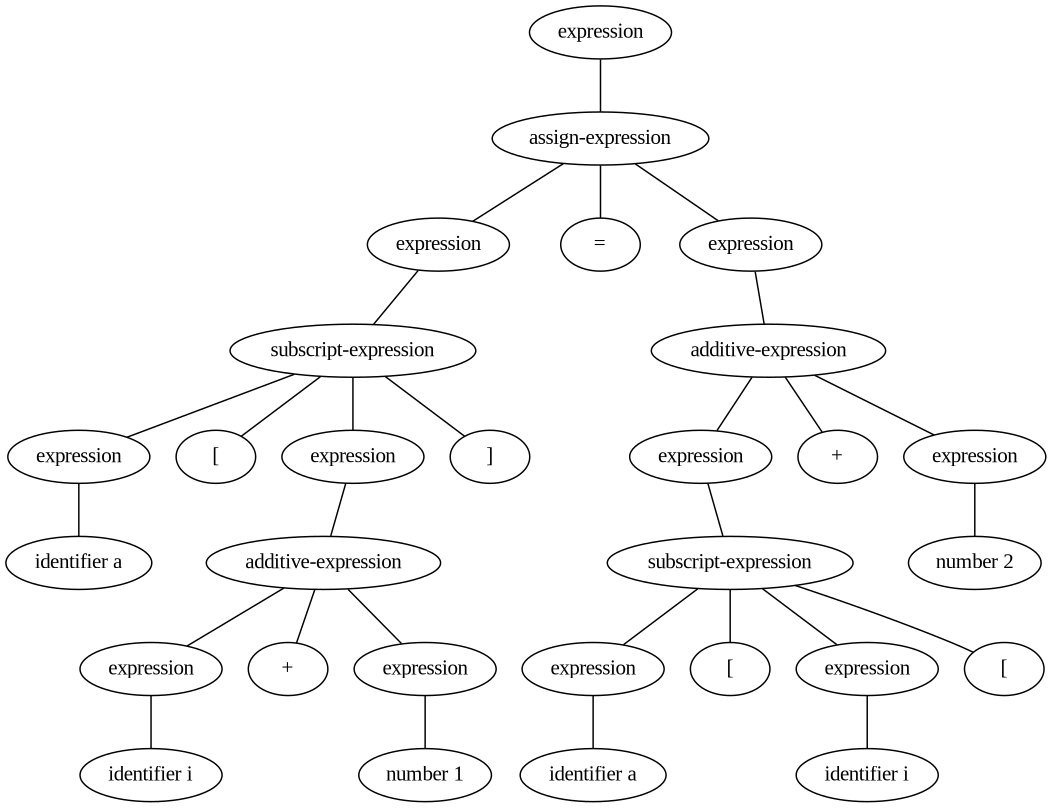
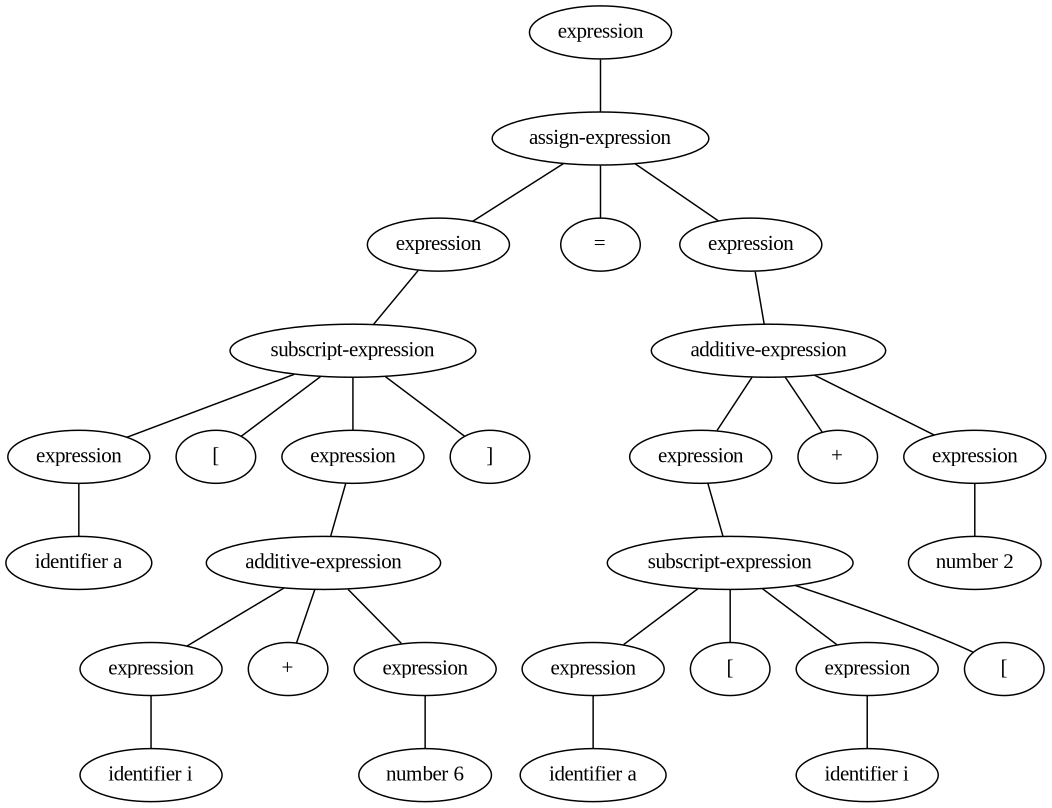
  graph {
    fontname="Liberation Serif"
    node [fontname="Liberation Serif"]
    edge [fontname="Liberation Serif"]
    n1 [label=expression]
    n2 [label="assign-expression"]
    n3 [label=expression]
    n4 [label="="]
    n5 [label=expression]
    n6 [label="subscript-expression"]
    n7 [label="additive-expression"]
    n8 [label=expression]
    n9 [label="["]
    n10 [label=expression]
    n11 [label="]"]
    n12 [label="identifier a"]
    n13 [label="additive-expression"]
    n14 [label=expression]
    n15 [label="+"]
    n16 [label=expression]
    n17 [label="identifier i"]
-   n18 [label="number 1"]
+   n18 [label="number 6"]
    n19 [label=expression]
    n20 [label="+"]
    n21 [label=expression]
    n22 [label="subscript-expression"]
    n23 [label="number 2"]
    n24 [label=expression]
    n25 [label="["]
    n26 [label=expression]
    n27 [label="["]
    n28 [label="identifier a"]
    n29 [label="identifier i"]
    n1 -- n2
    n2 -- n3
    n2 -- n4
    n2 -- n5
    n3 -- n6
    n5 -- n7
    n6 -- n8
    n6 -- n9
    n6 -- n10
    n6 -- n11
    n7 -- n19
    n7 -- n20
    n7 -- n21
    n8 -- n12
    n10 -- n13
    n13 -- n14
    n13 -- n15
    n13 -- n16
    n14 -- n17
    n16 -- n18
    n19 -- n22
    n21 -- n23
    n22 -- n24
    n22 -- n25
    n22 -- n26
    n22 -- n27
    n24 -- n28
    n26 -- n29
  }
